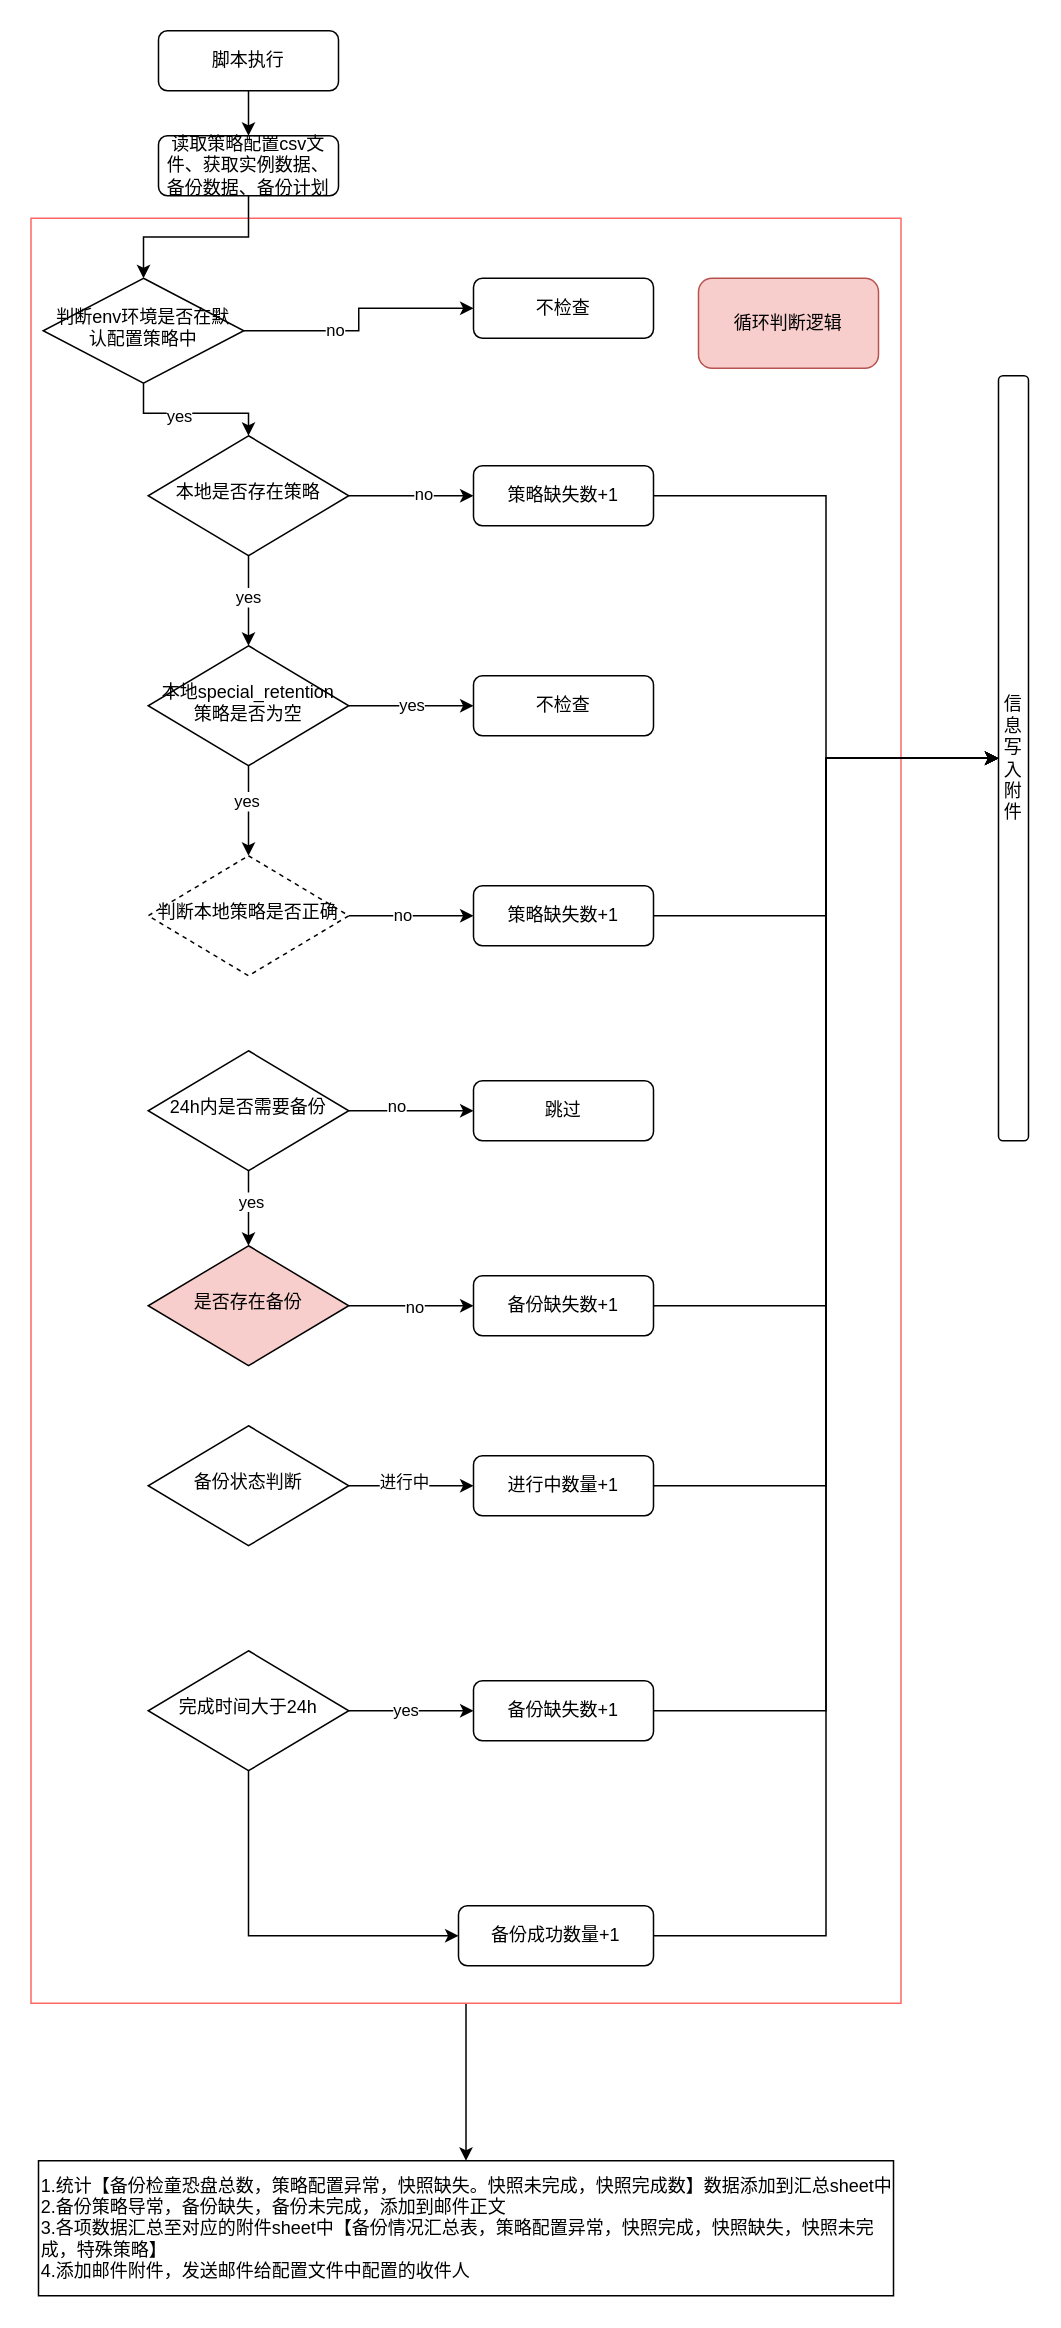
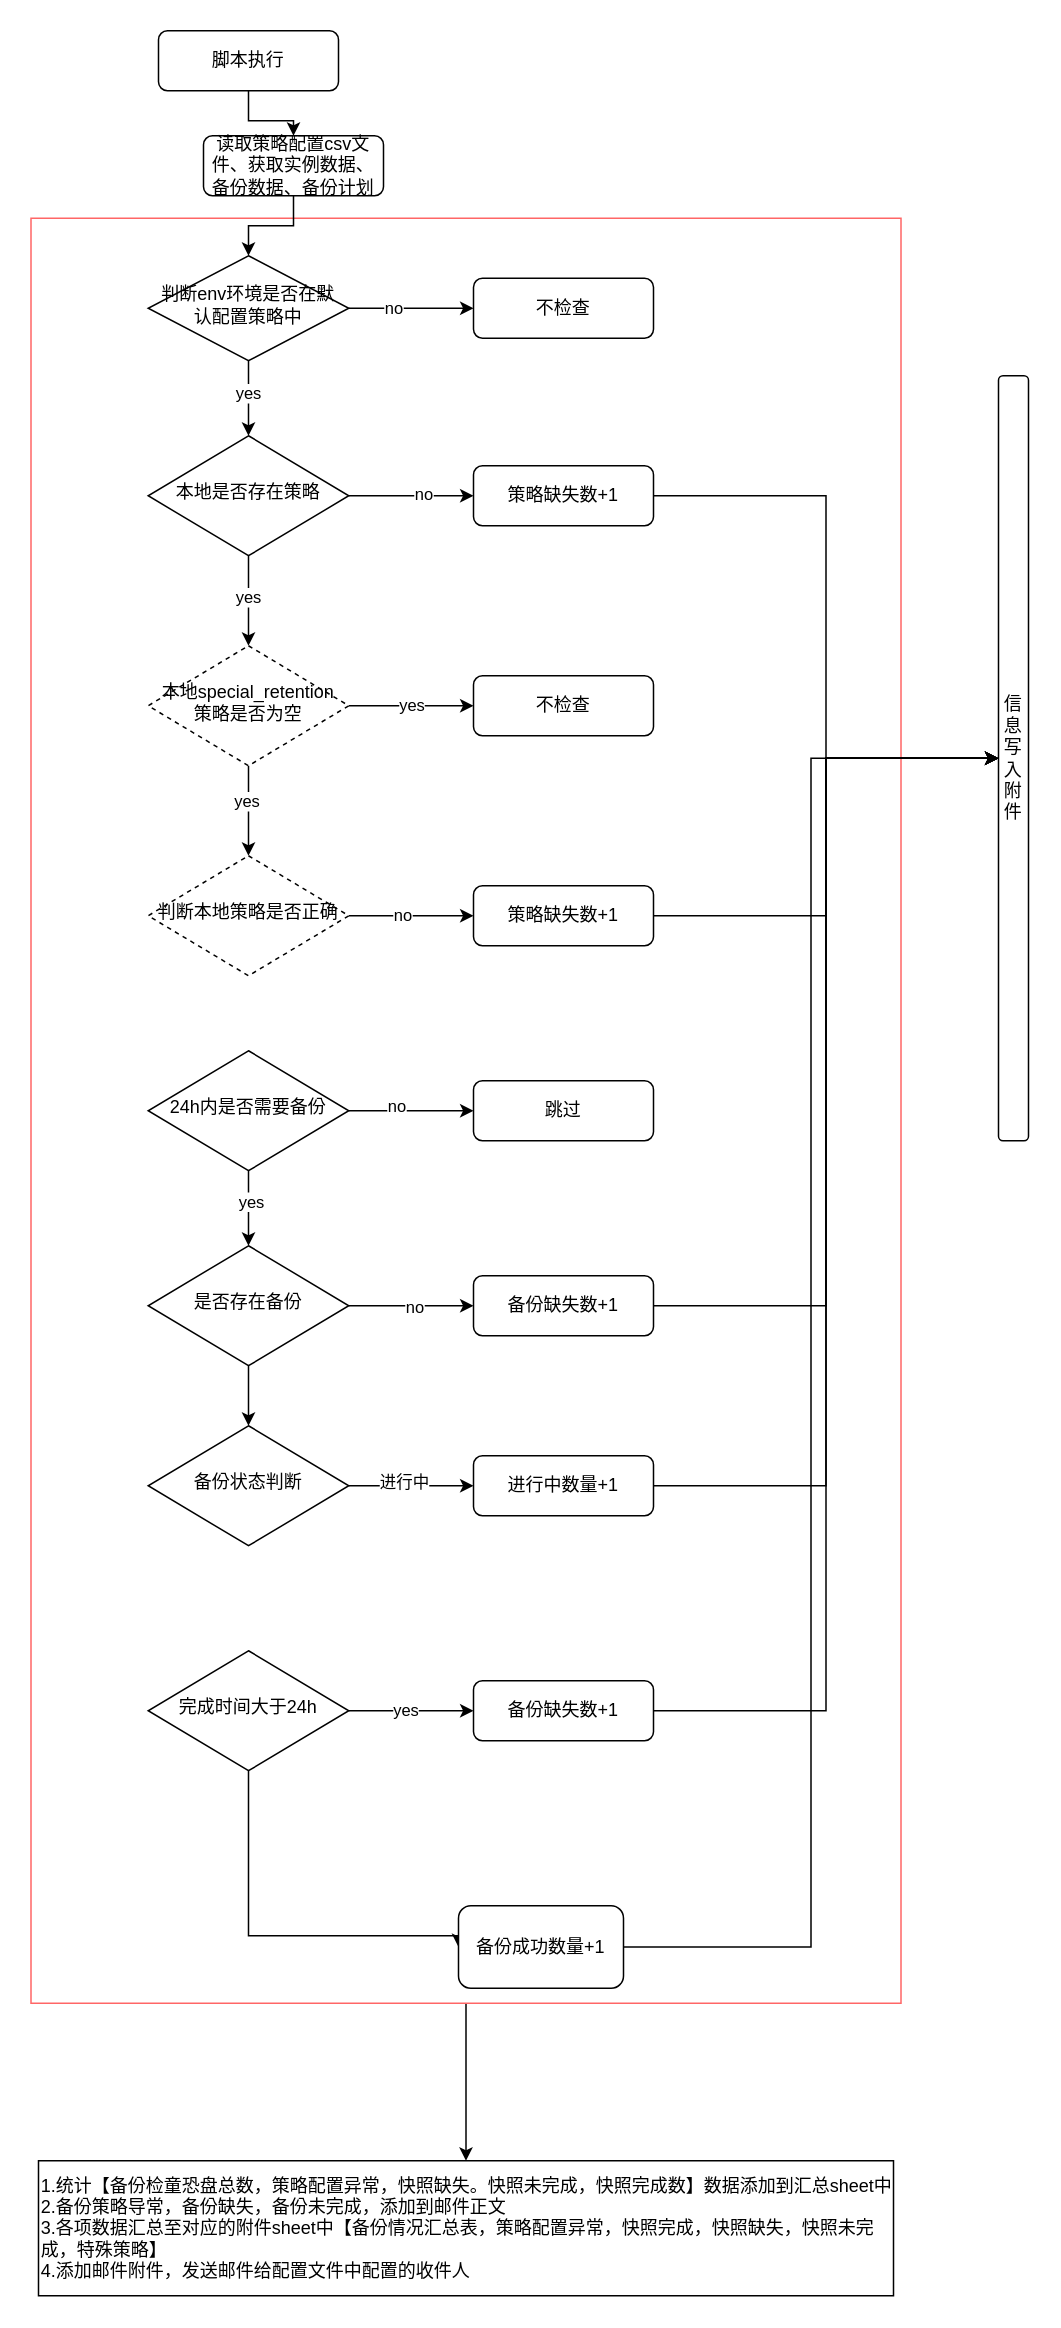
  <mxCell id="0" />
  <mxCell id="1" parent="0" />
  <mxCell id="2" value="" style="edgeStyle=orthogonalEdgeStyle;rounded=0;orthogonalLoop=1;jettySize=auto;html=1;" edge="1" parent="1" source="3" target="59"><mxGeometry relative="1" as="geometry" /></mxCell>
  <mxCell id="3" value="" style="rounded=0;whiteSpace=wrap;html=1;textOpacity=1;labelBorderColor=#FF6666;labelBackgroundColor=#FF6666;strokeColor=#FF6666;gradientColor=none;" vertex="1" parent="1"><mxGeometry x="20" y="145" width="580" height="1190" as="geometry" /></mxCell>
  <mxCell id="4" value="" style="edgeStyle=orthogonalEdgeStyle;rounded=0;orthogonalLoop=1;jettySize=auto;html=1;" edge="1" parent="1" source="5" target="7"><mxGeometry relative="1" as="geometry" /></mxCell>
  <mxCell id="5" value="脚本执行" style="rounded=1;whiteSpace=wrap;html=1;fontSize=12;glass=0;strokeWidth=1;shadow=0;" vertex="1" parent="1"><mxGeometry x="105" y="20" width="120" height="40" as="geometry" /></mxCell>
  <mxCell id="6" value="" style="edgeStyle=orthogonalEdgeStyle;rounded=0;orthogonalLoop=1;jettySize=auto;html=1;" edge="1" parent="1" source="7" target="12"><mxGeometry relative="1" as="geometry" /></mxCell>
- <mxCell id="7" value="读取策略配置csv文件、获取实例数据、备份数据、备份计划" style="rounded=1;whiteSpace=wrap;html=1;fontSize=12;glass=0;strokeWidth=1;shadow=0;" vertex="1" parent="1"><mxGeometry x="105" y="90" width="120" height="40" as="geometry" /></mxCell>
+ <mxCell id="7" value="读取策略配置csv文件、获取实例数据、备份数据、备份计划" style="rounded=1;whiteSpace=wrap;html=1;fontSize=12;glass=0;strokeWidth=1;shadow=0;" vertex="1" parent="1"><mxGeometry x="135" y="90" width="120" height="40" as="geometry" /></mxCell>
  <mxCell id="8" style="edgeStyle=orthogonalEdgeStyle;rounded=0;orthogonalLoop=1;jettySize=auto;html=1;exitX=1;exitY=0.5;exitDx=0;exitDy=0;" edge="1" parent="1" source="12" target="14"><mxGeometry relative="1" as="geometry" /></mxCell>
  <mxCell id="9" value="no" style="edgeLabel;html=1;align=center;verticalAlign=middle;resizable=0;points=[];" vertex="1" connectable="0" parent="8"><mxGeometry x="-0.274" y="1" relative="1" as="geometry"><mxPoint as="offset" /></mxGeometry></mxCell>
  <mxCell id="10" value="" style="edgeStyle=orthogonalEdgeStyle;rounded=0;orthogonalLoop=1;jettySize=auto;html=1;" edge="1" parent="1" source="12" target="19"><mxGeometry relative="1" as="geometry" /></mxCell>
  <mxCell id="11" value="yes" style="edgeLabel;html=1;align=center;verticalAlign=middle;resizable=0;points=[];" vertex="1" connectable="0" parent="10"><mxGeometry x="-0.16" y="-1" relative="1" as="geometry"><mxPoint as="offset" /></mxGeometry></mxCell>
- <mxCell id="12" value="判断env环境是否在默认配置策略中" style="rhombus;whiteSpace=wrap;html=1;shadow=0;fontFamily=Helvetica;fontSize=12;align=center;strokeWidth=1;spacing=6;spacingTop=-4;" vertex="1" parent="1"><mxGeometry x="28.13" y="185" width="133.75" height="70" as="geometry" /></mxCell>
+ <mxCell id="12" value="判断env环境是否在默认配置策略中" style="rhombus;whiteSpace=wrap;html=1;shadow=0;fontFamily=Helvetica;fontSize=12;align=center;strokeWidth=1;spacing=6;spacingTop=-4;" vertex="1" parent="1"><mxGeometry x="98.13" y="170" width="133.75" height="70" as="geometry" /></mxCell>
  <mxCell id="13" style="edgeStyle=orthogonalEdgeStyle;rounded=0;orthogonalLoop=1;jettySize=auto;html=1;exitX=0;exitY=0.75;exitDx=0;exitDy=0;" edge="1" parent="1" source="14"><mxGeometry relative="1" as="geometry"><mxPoint x="345" y="220" as="targetPoint" /></mxGeometry></mxCell>
  <mxCell id="14" value="不检查" style="rounded=1;whiteSpace=wrap;html=1;fontSize=12;glass=0;strokeWidth=1;shadow=0;" vertex="1" parent="1"><mxGeometry x="315" y="185" width="120" height="40" as="geometry" /></mxCell>
  <mxCell id="15" style="edgeStyle=orthogonalEdgeStyle;rounded=0;orthogonalLoop=1;jettySize=auto;html=1;exitX=1;exitY=0.5;exitDx=0;exitDy=0;" edge="1" parent="1" source="19" target="21"><mxGeometry relative="1" as="geometry" /></mxCell>
  <mxCell id="16" value="no" style="edgeLabel;html=1;align=center;verticalAlign=middle;resizable=0;points=[];" vertex="1" connectable="0" parent="15"><mxGeometry x="0.206" y="2" relative="1" as="geometry"><mxPoint as="offset" /></mxGeometry></mxCell>
  <mxCell id="17" style="edgeStyle=orthogonalEdgeStyle;rounded=0;orthogonalLoop=1;jettySize=auto;html=1;" edge="1" parent="1" source="19" target="26"><mxGeometry relative="1" as="geometry" /></mxCell>
  <mxCell id="18" value="yes" style="edgeLabel;html=1;align=center;verticalAlign=middle;resizable=0;points=[];" vertex="1" connectable="0" parent="17"><mxGeometry x="-0.1" relative="1" as="geometry"><mxPoint as="offset" /></mxGeometry></mxCell>
  <mxCell id="19" value="本地是否存在策略" style="rhombus;whiteSpace=wrap;html=1;shadow=0;fontFamily=Helvetica;fontSize=12;align=center;strokeWidth=1;spacing=6;spacingTop=-4;" vertex="1" parent="1"><mxGeometry x="98.12" y="290" width="133.75" height="80" as="geometry" /></mxCell>
  <mxCell id="20" style="edgeStyle=orthogonalEdgeStyle;rounded=0;orthogonalLoop=1;jettySize=auto;html=1;entryX=0;entryY=0.5;entryDx=0;entryDy=0;" edge="1" parent="1" source="21" target="22"><mxGeometry relative="1" as="geometry" /></mxCell>
  <mxCell id="21" value="策略缺失数+1" style="rounded=1;whiteSpace=wrap;html=1;fontSize=12;glass=0;strokeWidth=1;shadow=0;" vertex="1" parent="1"><mxGeometry x="315" y="310" width="120" height="40" as="geometry" /></mxCell>
  <mxCell id="22" value="信息写入附件" style="rounded=1;whiteSpace=wrap;html=1;" vertex="1" parent="1"><mxGeometry x="665" y="250" width="20" height="510" as="geometry" /></mxCell>
  <mxCell id="23" value="yes" style="edgeStyle=orthogonalEdgeStyle;rounded=0;orthogonalLoop=1;jettySize=auto;html=1;" edge="1" parent="1" source="26" target="27"><mxGeometry relative="1" as="geometry" /></mxCell>
  <mxCell id="24" style="edgeStyle=orthogonalEdgeStyle;rounded=0;orthogonalLoop=1;jettySize=auto;html=1;" edge="1" parent="1" source="26" target="30"><mxGeometry relative="1" as="geometry" /></mxCell>
  <mxCell id="25" value="yes" style="edgeLabel;html=1;align=center;verticalAlign=middle;resizable=0;points=[];" vertex="1" connectable="0" parent="24"><mxGeometry x="-0.233" y="-1" relative="1" as="geometry"><mxPoint as="offset" /></mxGeometry></mxCell>
- <mxCell id="26" value="本地special_retention策略是否为空" style="rhombus;whiteSpace=wrap;html=1;shadow=0;fontFamily=Helvetica;fontSize=12;align=center;strokeWidth=1;spacing=6;spacingTop=-4;" vertex="1" parent="1"><mxGeometry x="98.12" y="430" width="133.75" height="80" as="geometry" /></mxCell>
+ <mxCell id="26" value="本地special_retention策略是否为空" style="rhombus;whiteSpace=wrap;html=1;shadow=0;fontFamily=Helvetica;fontSize=12;align=center;strokeWidth=1;spacing=6;spacingTop=-4;dashed=1;" vertex="1" parent="1"><mxGeometry x="98.12" y="430" width="133.75" height="80" as="geometry" /></mxCell>
  <mxCell id="27" value="不检查" style="rounded=1;whiteSpace=wrap;html=1;fontSize=12;glass=0;strokeWidth=1;shadow=0;" vertex="1" parent="1"><mxGeometry x="315" y="450" width="120" height="40" as="geometry" /></mxCell>
  <mxCell id="28" style="edgeStyle=orthogonalEdgeStyle;rounded=0;orthogonalLoop=1;jettySize=auto;html=1;entryX=0;entryY=0.5;entryDx=0;entryDy=0;" edge="1" parent="1" source="30" target="32"><mxGeometry relative="1" as="geometry" /></mxCell>
  <mxCell id="29" value="no" style="edgeLabel;html=1;align=center;verticalAlign=middle;resizable=0;points=[];" vertex="1" connectable="0" parent="28"><mxGeometry x="-0.131" y="1" relative="1" as="geometry"><mxPoint as="offset" /></mxGeometry></mxCell>
  <mxCell id="30" value="判断本地策略是否正确" style="rhombus;whiteSpace=wrap;html=1;shadow=0;fontFamily=Helvetica;fontSize=12;align=center;strokeWidth=1;spacing=6;spacingTop=-4;dashed=1;" vertex="1" parent="1"><mxGeometry x="98.12" y="570" width="133.75" height="80" as="geometry" /></mxCell>
  <mxCell id="31" style="edgeStyle=orthogonalEdgeStyle;rounded=0;orthogonalLoop=1;jettySize=auto;html=1;entryX=0;entryY=0.5;entryDx=0;entryDy=0;" edge="1" parent="1" source="32" target="22"><mxGeometry relative="1" as="geometry" /></mxCell>
  <mxCell id="32" value="策略缺失数+1" style="rounded=1;whiteSpace=wrap;html=1;fontSize=12;glass=0;strokeWidth=1;shadow=0;" vertex="1" parent="1"><mxGeometry x="315" y="590" width="120" height="40" as="geometry" /></mxCell>
  <mxCell id="33" style="edgeStyle=orthogonalEdgeStyle;rounded=0;orthogonalLoop=1;jettySize=auto;html=1;" edge="1" parent="1" source="37" target="38"><mxGeometry relative="1" as="geometry"><mxPoint x="308.12" y="740" as="targetPoint" /></mxGeometry></mxCell>
  <mxCell id="34" value="no" style="edgeLabel;html=1;align=center;verticalAlign=middle;resizable=0;points=[];" vertex="1" connectable="0" parent="33"><mxGeometry x="-0.227" y="4" relative="1" as="geometry"><mxPoint as="offset" /></mxGeometry></mxCell>
  <mxCell id="35" style="edgeStyle=orthogonalEdgeStyle;rounded=0;orthogonalLoop=1;jettySize=auto;html=1;" edge="1" parent="1" source="37" target="42"><mxGeometry relative="1" as="geometry" /></mxCell>
  <mxCell id="36" value="yes" style="edgeLabel;html=1;align=center;verticalAlign=middle;resizable=0;points=[];" vertex="1" connectable="0" parent="35"><mxGeometry x="-0.2" y="2" relative="1" as="geometry"><mxPoint as="offset" /></mxGeometry></mxCell>
  <mxCell id="37" value="24h内是否需要备份" style="rhombus;whiteSpace=wrap;html=1;shadow=0;fontFamily=Helvetica;fontSize=12;align=center;strokeWidth=1;spacing=6;spacingTop=-4;" vertex="1" parent="1"><mxGeometry x="98.12" y="700" width="133.75" height="80" as="geometry" /></mxCell>
  <mxCell id="38" value="跳过" style="rounded=1;whiteSpace=wrap;html=1;fontSize=12;glass=0;strokeWidth=1;shadow=0;" vertex="1" parent="1"><mxGeometry x="315" y="720" width="120" height="40" as="geometry" /></mxCell>
  <mxCell id="39" style="edgeStyle=orthogonalEdgeStyle;rounded=0;orthogonalLoop=1;jettySize=auto;html=1;" edge="1" parent="1" source="42" target="44"><mxGeometry relative="1" as="geometry" /></mxCell>
  <mxCell id="40" value="no" style="edgeLabel;html=1;align=center;verticalAlign=middle;resizable=0;points=[];" vertex="1" connectable="0" parent="39"><mxGeometry x="0.047" relative="1" as="geometry"><mxPoint as="offset" /></mxGeometry></mxCell>
- <mxCell id="42" value="是否存在备份" style="rhombus;whiteSpace=wrap;html=1;shadow=0;fontFamily=Helvetica;fontSize=12;align=center;strokeWidth=1;spacing=6;spacingTop=-4;fillColor=#f8cecc;" vertex="1" parent="1"><mxGeometry x="98.12" y="830" width="133.75" height="80" as="geometry" /></mxCell>
+ <mxCell id="41" style="edgeStyle=orthogonalEdgeStyle;rounded=0;orthogonalLoop=1;jettySize=auto;html=1;" edge="1" parent="1" source="42" target="47"><mxGeometry relative="1" as="geometry" /></mxCell>
+ <mxCell id="42" value="是否存在备份" style="rhombus;whiteSpace=wrap;html=1;shadow=0;fontFamily=Helvetica;fontSize=12;align=center;strokeWidth=1;spacing=6;spacingTop=-4;" vertex="1" parent="1"><mxGeometry x="98.12" y="830" width="133.75" height="80" as="geometry" /></mxCell>
  <mxCell id="43" style="edgeStyle=orthogonalEdgeStyle;rounded=0;orthogonalLoop=1;jettySize=auto;html=1;entryX=0;entryY=0.5;entryDx=0;entryDy=0;" edge="1" parent="1" source="44" target="22"><mxGeometry relative="1" as="geometry"><mxPoint x="605" y="590" as="targetPoint" /></mxGeometry></mxCell>
  <mxCell id="44" value="备份缺失数+1" style="rounded=1;whiteSpace=wrap;html=1;fontSize=12;glass=0;strokeWidth=1;shadow=0;" vertex="1" parent="1"><mxGeometry x="315" y="850" width="120" height="40" as="geometry" /></mxCell>
  <mxCell id="45" style="edgeStyle=orthogonalEdgeStyle;rounded=0;orthogonalLoop=1;jettySize=auto;html=1;" edge="1" parent="1" source="47" target="49"><mxGeometry relative="1" as="geometry" /></mxCell>
  <mxCell id="46" value="进行中" style="edgeLabel;html=1;align=center;verticalAlign=middle;resizable=0;points=[];" vertex="1" connectable="0" parent="45"><mxGeometry x="-0.105" y="3" relative="1" as="geometry"><mxPoint as="offset" /></mxGeometry></mxCell>
  <mxCell id="47" value="备份状态判断" style="rhombus;whiteSpace=wrap;html=1;shadow=0;fontFamily=Helvetica;fontSize=12;align=center;strokeWidth=1;spacing=6;spacingTop=-4;" vertex="1" parent="1"><mxGeometry x="98.13" y="950" width="133.75" height="80" as="geometry" /></mxCell>
  <mxCell id="48" style="edgeStyle=orthogonalEdgeStyle;rounded=0;orthogonalLoop=1;jettySize=auto;html=1;entryX=0;entryY=0.5;entryDx=0;entryDy=0;" edge="1" parent="1" source="49" target="22"><mxGeometry relative="1" as="geometry" /></mxCell>
  <mxCell id="49" value="进行中数量+1" style="rounded=1;whiteSpace=wrap;html=1;fontSize=12;glass=0;strokeWidth=1;shadow=0;" vertex="1" parent="1"><mxGeometry x="315" y="970" width="120" height="40" as="geometry" /></mxCell>
  <mxCell id="50" style="edgeStyle=orthogonalEdgeStyle;rounded=0;orthogonalLoop=1;jettySize=auto;html=1;" edge="1" parent="1" source="53" target="56"><mxGeometry relative="1" as="geometry" /></mxCell>
  <mxCell id="51" value="yes" style="edgeLabel;html=1;align=center;verticalAlign=middle;resizable=0;points=[];" vertex="1" connectable="0" parent="50"><mxGeometry x="-0.083" y="1" relative="1" as="geometry"><mxPoint as="offset" /></mxGeometry></mxCell>
  <mxCell id="52" style="edgeStyle=orthogonalEdgeStyle;rounded=0;orthogonalLoop=1;jettySize=auto;html=1;entryX=0;entryY=0.5;entryDx=0;entryDy=0;" edge="1" parent="1" source="53" target="58"><mxGeometry relative="1" as="geometry"><Array as="points"><mxPoint x="165" y="1290" /></Array></mxGeometry></mxCell>
  <mxCell id="53" value="完成时间大于24h" style="rhombus;whiteSpace=wrap;html=1;shadow=0;fontFamily=Helvetica;fontSize=12;align=center;strokeWidth=1;spacing=6;spacingTop=-4;" vertex="1" parent="1"><mxGeometry x="98.13" y="1100" width="133.75" height="80" as="geometry" /></mxCell>
  <mxCell id="54" style="edgeStyle=orthogonalEdgeStyle;rounded=0;orthogonalLoop=1;jettySize=auto;html=1;exitX=0.5;exitY=1;exitDx=0;exitDy=0;" edge="1" parent="1" source="53" target="53"><mxGeometry relative="1" as="geometry" /></mxCell>
  <mxCell id="55" style="edgeStyle=orthogonalEdgeStyle;rounded=0;orthogonalLoop=1;jettySize=auto;html=1;entryX=0;entryY=0.5;entryDx=0;entryDy=0;" edge="1" parent="1" source="56" target="22"><mxGeometry relative="1" as="geometry" /></mxCell>
  <mxCell id="56" value="备份缺失数+1" style="rounded=1;whiteSpace=wrap;html=1;fontSize=12;glass=0;strokeWidth=1;shadow=0;" vertex="1" parent="1"><mxGeometry x="315" y="1120" width="120" height="40" as="geometry" /></mxCell>
  <mxCell id="57" style="edgeStyle=orthogonalEdgeStyle;rounded=0;orthogonalLoop=1;jettySize=auto;html=1;entryX=0;entryY=0.5;entryDx=0;entryDy=0;" edge="1" parent="1" source="58" target="22"><mxGeometry relative="1" as="geometry" /></mxCell>
- <mxCell id="58" value="备份成功数量+1" style="rounded=1;whiteSpace=wrap;html=1;fontSize=12;glass=0;strokeWidth=1;shadow=0;" vertex="1" parent="1"><mxGeometry x="305" y="1270" width="130" height="40" as="geometry" /></mxCell>
+ <mxCell id="58" value="备份成功数量+1" style="rounded=1;whiteSpace=wrap;html=1;fontSize=12;glass=0;strokeWidth=1;shadow=0;" vertex="1" parent="1"><mxGeometry x="305" y="1270" width="110" height="55" as="geometry" /></mxCell>
  <mxCell id="59" value="1.统计【备份检童恐盘总数，策略配置异常，快照缺失。快照未完成，快照完成数】数据添加到汇总sheet中&lt;br&gt;2.备份策略导常，备份缺失，备份未完成，添加到邮件正文&lt;br&gt;3.各项数据汇总至对应的附件sheet中【备份情况汇总表，策略配置异常，快照完成，快照缺失，快照未完成，特殊策略】&lt;br&gt;4.添加邮件附件，发送邮件给配置文件中配置的收件人" style="rounded=0;whiteSpace=wrap;html=1;align=left;" vertex="1" parent="1"><mxGeometry x="25" y="1440" width="570" height="90" as="geometry" /></mxCell>
- <mxCell id="60" value="循环判断逻辑" style="rounded=1;whiteSpace=wrap;html=1;fillColor=#f8cecc;strokeColor=#b85450;" vertex="1" parent="1"><mxGeometry x="465" y="185" width="120" height="60" as="geometry" /></mxCell>
